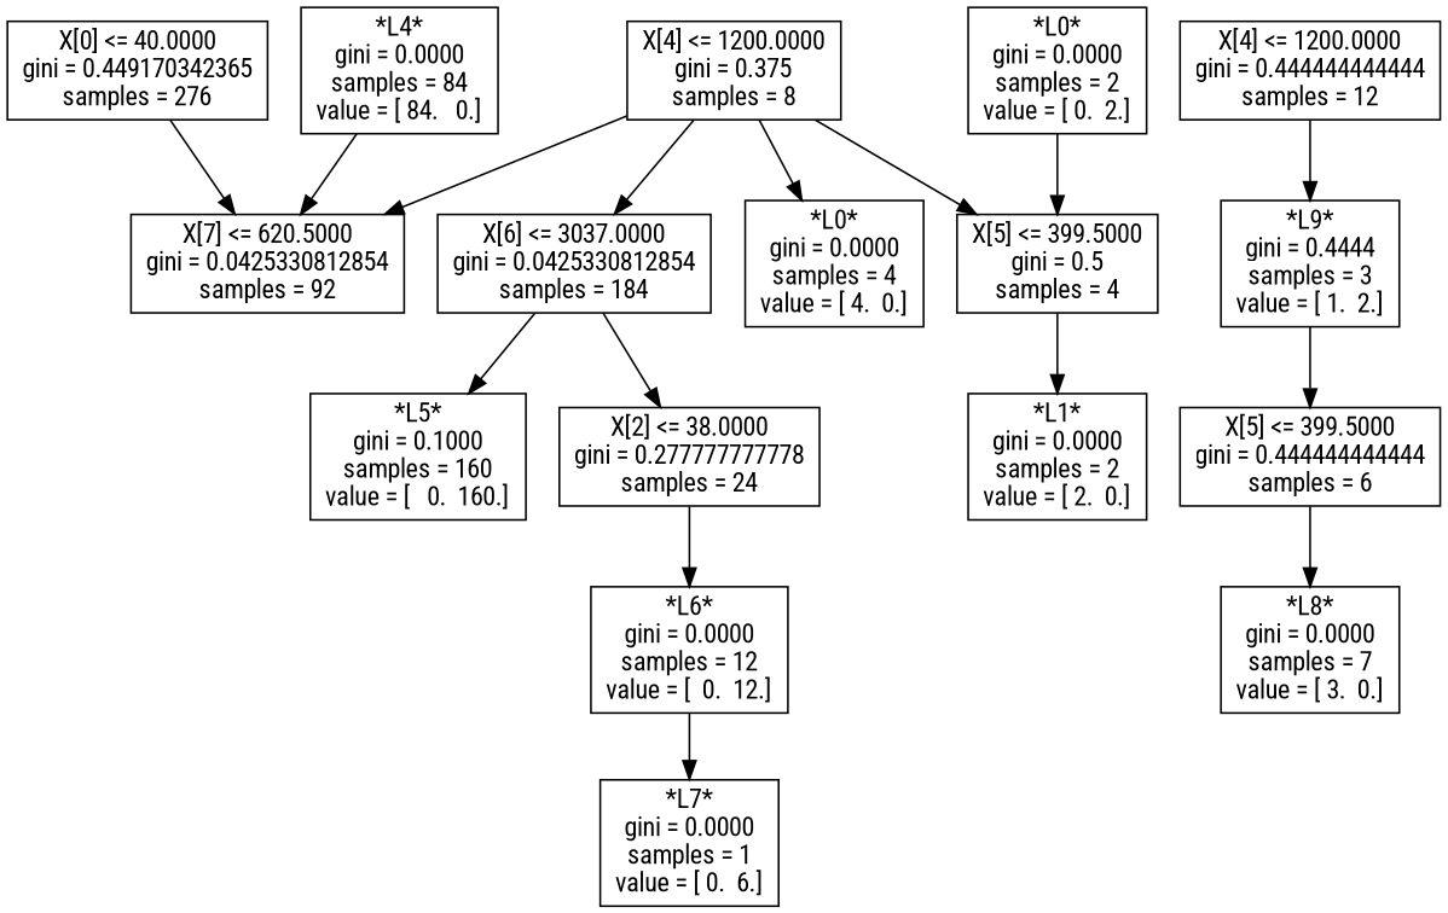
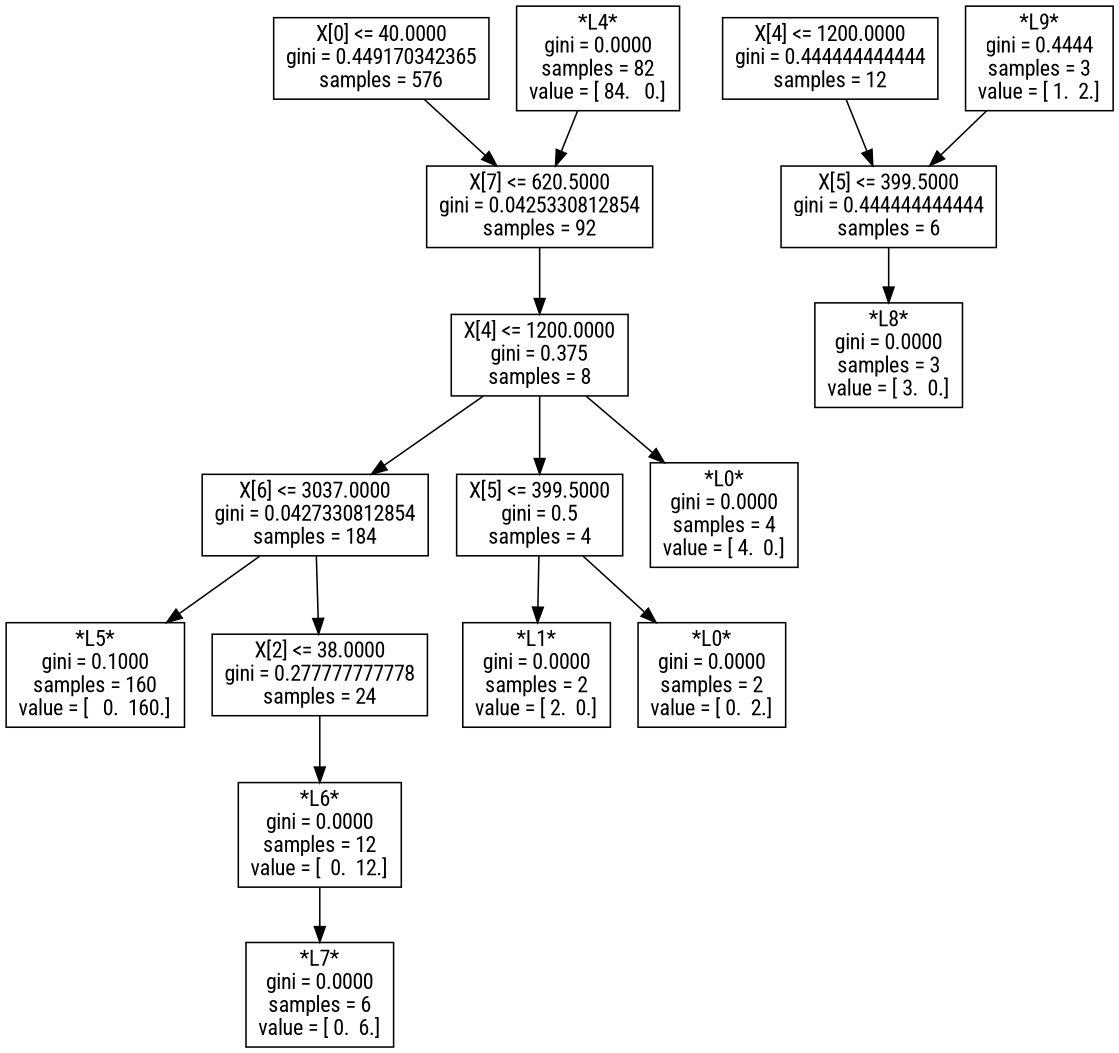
  digraph {
    fontname="Roboto Condensed"
    node [fontname="Roboto Condensed" shape=box]
    edge [fontname="Roboto Condensed"]
-   n1 [label="X[0] <= 40.0000\ngini = 0.449170342365\nsamples = 276"]
+   n1 [label="X[0] <= 40.0000\ngini = 0.449170342365\nsamples = 576"]
    n2 [label="X[7] <= 620.5000\ngini = 0.0425330812854\nsamples = 92"]
    n3 [label="X[4] <= 1200.0000\ngini = 0.375\nsamples = 8"]
-   n4 [label="X[6] <= 3037.0000\ngini = 0.0425330812854\nsamples = 184"]
+   n4 [label="X[6] <= 3037.0000\ngini = 0.0427330812854\nsamples = 184"]
    n5 [label="*L5*\ngini = 0.1000\nsamples = 160\nvalue = [   0.  160.]"]
    n6 [label="X[2] <= 38.0000\ngini = 0.277777777778\nsamples = 24"]
    n7 [label="X[5] <= 399.5000\ngini = 0.5\nsamples = 4"]
    n8 [label="*L0*\ngini = 0.0000\nsamples = 4\nvalue = [ 4.  0.]"]
-   n9 [label="*L4*\ngini = 0.0000\nsamples = 84\nvalue = [ 84.   0.]"]
+   n9 [label="*L4*\ngini = 0.0000\nsamples = 82\nvalue = [ 84.   0.]"]
    n10 [label="*L1*\ngini = 0.0000\nsamples = 2\nvalue = [ 2.  0.]"]
    n11 [label="*L0*\ngini = 0.0000\nsamples = 2\nvalue = [ 0.  2.]"]
    n12 [label="*L6*\ngini = 0.0000\nsamples = 12\nvalue = [  0.  12.]"]
-   n13 [label="*L7*\ngini = 0.0000\nsamples = 1\nvalue = [ 0.  6.]"]
+   n13 [label="*L7*\ngini = 0.0000\nsamples = 6\nvalue = [ 0.  6.]"]
    n14 [label="X[4] <= 1200.0000\ngini = 0.444444444444\nsamples = 12"]
    n15 [label="X[5] <= 399.5000\ngini = 0.444444444444\nsamples = 6"]
-   n16 [label="*L8*\ngini = 0.0000\nsamples = 7\nvalue = [ 3.  0.]"]
+   n16 [label="*L8*\ngini = 0.0000\nsamples = 3\nvalue = [ 3.  0.]"]
    n17 [label="*L9*\ngini = 0.4444\nsamples = 3\nvalue = [ 1.  2.]"]
    n1 -> n2
-   n3 -> n2
+   n2 -> n3
    n3 -> n4
    n3 -> n7
    n3 -> n8
    n4 -> n5
    n4 -> n6
    n6 -> n12
    n7 -> n10
-   n11 -> n7
+   n7 -> n11
    n9 -> n2
    n12 -> n13
-   n14 -> n17
+   n14 -> n15
    n15 -> n16
    n17 -> n15
  }
